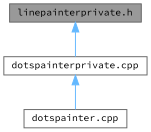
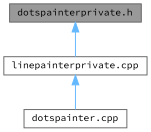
  digraph {
    fontname="Source Code Pro"
    node [color=grey40 fillcolor=white fontname="Source Code Pro" fontsize=10 shape=box style=filled]
    edge [color=steelblue1 dir=back fontname="Source Code Pro" fontsize=10 labelfontname=Helvetica labelfontsize=10 style=solid]
-   n1 [color=gray40 fillcolor=grey60 fontcolor=black height=0.2 label="linepainterprivate.h" width=0.4]
-   n2 [height=0.2 label="dotspainterprivate.cpp" width=0.4]
+   n1 [color=gray40 fillcolor=grey60 fontcolor=black height=0.2 label="dotspainterprivate.h" width=0.4]
+   n2 [height=0.2 label="linepainterprivate.cpp" width=0.4]
    n3 [height=0.2 label="dotspainter.cpp" width=0.4]
    n1 -> n2
    n2 -> n3
  }
